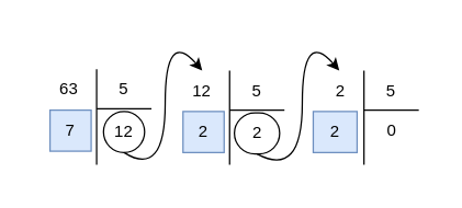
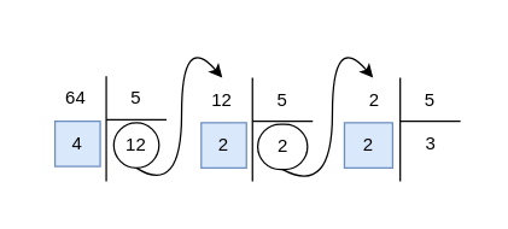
  <mxCell id="0" />
  <mxCell id="1" parent="0" />
- <mxCell id="2" value="63" style="text;html=1;strokeColor=none;fillColor=none;align=center;verticalAlign=middle;whiteSpace=wrap;rounded=0;" vertex="1" parent="1"><mxGeometry x="20" y="50" width="60" height="30" as="geometry" /></mxCell>
+ <mxCell id="2" value="64" style="text;html=1;strokeColor=none;fillColor=none;align=center;verticalAlign=middle;whiteSpace=wrap;rounded=0;" vertex="1" parent="1"><mxGeometry x="20" y="50" width="60" height="30" as="geometry" /></mxCell>
  <mxCell id="3" value="5" style="text;html=1;strokeColor=none;fillColor=none;align=center;verticalAlign=middle;whiteSpace=wrap;rounded=0;" vertex="1" parent="1"><mxGeometry x="60" y="50" width="60" height="30" as="geometry" /></mxCell>
  <mxCell id="4" value="12" style="text;html=1;strokeColor=default;fillColor=none;align=center;verticalAlign=middle;whiteSpace=wrap;rounded=1;arcSize=50;" vertex="1" parent="1"><mxGeometry x="75" y="81" width="30" height="30" as="geometry" /></mxCell>
- <mxCell id="5" value="7" style="text;html=1;strokeColor=#6c8ebf;fillColor=#dae8fc;align=center;verticalAlign=middle;whiteSpace=wrap;rounded=0;" vertex="1" parent="1"><mxGeometry x="36" y="80" width="30" height="30" as="geometry" /></mxCell>
+ <mxCell id="5" value="4" style="text;html=1;strokeColor=#6c8ebf;fillColor=#dae8fc;align=center;verticalAlign=middle;whiteSpace=wrap;rounded=0;" vertex="1" parent="1"><mxGeometry x="36" y="80" width="30" height="30" as="geometry" /></mxCell>
  <mxCell id="6" value="" style="endArrow=none;html=1;rounded=0;" edge="1" parent="1"><mxGeometry width="50" height="50" relative="1" as="geometry"><mxPoint x="70" y="120" as="sourcePoint" /><mxPoint x="70" y="50" as="targetPoint" /></mxGeometry></mxCell>
  <mxCell id="7" value="" style="endArrow=none;html=1;rounded=0;startSize=6;" edge="1" parent="1"><mxGeometry width="50" height="50" relative="1" as="geometry"><mxPoint x="70" y="79" as="sourcePoint" /><mxPoint x="110" y="79" as="targetPoint" /></mxGeometry></mxCell>
  <mxCell id="8" value="12" style="text;html=1;strokeColor=none;fillColor=none;align=center;verticalAlign=middle;whiteSpace=wrap;rounded=0;" vertex="1" parent="1"><mxGeometry x="117" y="51" width="60" height="30" as="geometry" /></mxCell>
  <mxCell id="9" value="5" style="text;html=1;strokeColor=none;fillColor=none;align=center;verticalAlign=middle;whiteSpace=wrap;rounded=0;" vertex="1" parent="1"><mxGeometry x="157" y="51" width="60" height="30" as="geometry" /></mxCell>
  <mxCell id="10" value="2" style="text;html=1;strokeColor=default;fillColor=none;align=center;verticalAlign=middle;whiteSpace=wrap;rounded=1;arcSize=50;" vertex="1" parent="1"><mxGeometry x="170.5" y="82" width="33" height="30" as="geometry" /></mxCell>
  <mxCell id="11" value="2" style="text;html=1;strokeColor=#6c8ebf;fillColor=#dae8fc;align=center;verticalAlign=middle;whiteSpace=wrap;rounded=0;" vertex="1" parent="1"><mxGeometry x="133" y="81" width="30" height="30" as="geometry" /></mxCell>
  <mxCell id="12" value="" style="endArrow=none;html=1;rounded=0;" edge="1" parent="1"><mxGeometry width="50" height="50" relative="1" as="geometry"><mxPoint x="167" y="120" as="sourcePoint" /><mxPoint x="167" y="51" as="targetPoint" /></mxGeometry></mxCell>
  <mxCell id="13" value="" style="endArrow=none;html=1;rounded=0;startSize=6;" edge="1" parent="1"><mxGeometry width="50" height="50" relative="1" as="geometry"><mxPoint x="167" y="80" as="sourcePoint" /><mxPoint x="207" y="80" as="targetPoint" /></mxGeometry></mxCell>
  <mxCell id="14" value="2" style="text;html=1;strokeColor=none;fillColor=none;align=center;verticalAlign=middle;whiteSpace=wrap;rounded=0;" vertex="1" parent="1"><mxGeometry x="218" y="51" width="60" height="30" as="geometry" /></mxCell>
  <mxCell id="15" value="5" style="text;html=1;strokeColor=none;fillColor=none;align=center;verticalAlign=middle;whiteSpace=wrap;rounded=0;" vertex="1" parent="1"><mxGeometry x="255" y="51" width="60" height="30" as="geometry" /></mxCell>
- <mxCell id="16" value="0" style="text;html=1;strokeColor=none;fillColor=none;align=center;verticalAlign=middle;whiteSpace=wrap;rounded=0;" vertex="1" parent="1"><mxGeometry x="272.5" y="80" width="25" height="30" as="geometry" /></mxCell>
+ <mxCell id="16" value="3" style="text;html=1;strokeColor=none;fillColor=none;align=center;verticalAlign=middle;whiteSpace=wrap;rounded=0;" vertex="1" parent="1"><mxGeometry x="272.5" y="80" width="25" height="30" as="geometry" /></mxCell>
  <mxCell id="17" value="2" style="text;html=1;strokeColor=#6c8ebf;fillColor=#dae8fc;align=center;verticalAlign=middle;whiteSpace=wrap;rounded=0;" vertex="1" parent="1"><mxGeometry x="228" y="81" width="32" height="30" as="geometry" /></mxCell>
  <mxCell id="18" value="" style="endArrow=none;html=1;rounded=0;" edge="1" parent="1"><mxGeometry width="50" height="50" relative="1" as="geometry"><mxPoint x="265" y="120" as="sourcePoint" /><mxPoint x="265" y="51" as="targetPoint" /></mxGeometry></mxCell>
  <mxCell id="19" value="" style="endArrow=none;html=1;rounded=0;startSize=6;" edge="1" parent="1"><mxGeometry width="50" height="50" relative="1" as="geometry"><mxPoint x="265" y="80" as="sourcePoint" /><mxPoint x="305" y="80" as="targetPoint" /></mxGeometry></mxCell>
  <mxCell id="20" value="" style="curved=1;endArrow=classic;html=1;rounded=0;startSize=6;exitX=0.5;exitY=1;exitDx=0;exitDy=0;entryX=0.5;entryY=0;entryDx=0;entryDy=0;" edge="1" parent="1" source="4" target="8"><mxGeometry width="50" height="50" relative="1" as="geometry"><mxPoint x="360" y="220" as="sourcePoint" /><mxPoint x="410" y="170" as="targetPoint" /><Array as="points"><mxPoint x="120" y="130" /><mxPoint x="120" y="20" /></Array></mxGeometry></mxCell>
  <mxCell id="21" value="" style="curved=1;endArrow=classic;html=1;rounded=0;startSize=6;entryX=0.5;entryY=0;entryDx=0;entryDy=0;exitX=0.5;exitY=1;exitDx=0;exitDy=0;" edge="1" parent="1" source="10"><mxGeometry width="50" height="50" relative="1" as="geometry"><mxPoint x="190" y="130" as="sourcePoint" /><mxPoint x="247" y="51" as="targetPoint" /><Array as="points"><mxPoint x="220" y="130" /><mxPoint x="220" y="20" /></Array></mxGeometry></mxCell>
